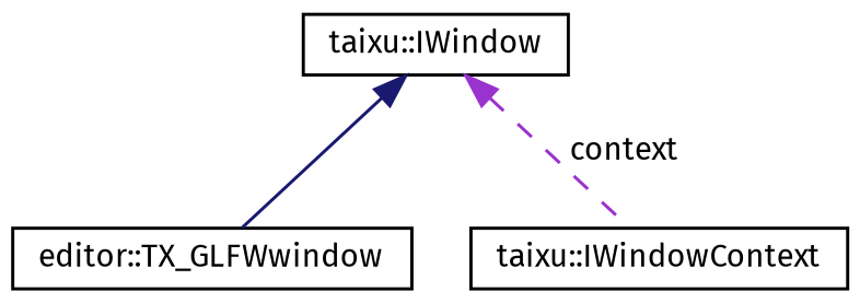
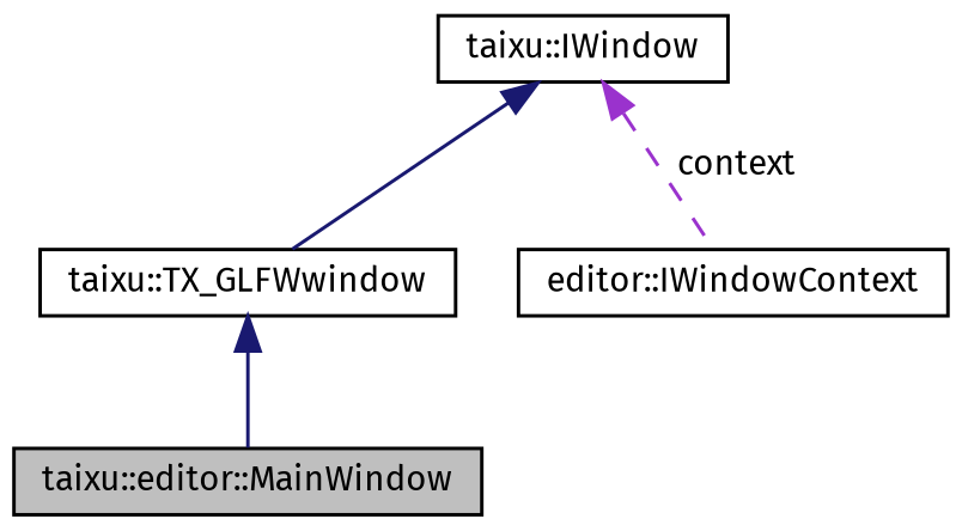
  digraph {
    fontname="Fira Sans"
    node [color=black fillcolor=white fontname="Fira Sans" fontsize=10 shape=record style=filled]
    edge [color=midnightblue dir=back fontname="Fira Sans" fontsize=10 labelfontname=Helvetica labelfontsize=10 style=solid]
-   n2 [height=0.2 label="editor::TX_GLFWwindow" width=0.4]
+   n1 [fillcolor=grey75 fontcolor=black height=0.2 label="taixu::editor::MainWindow" width=0.4]
+   n2 [height=0.2 label="taixu::TX_GLFWwindow" width=0.4]
    n3 [height=0.2 label="taixu::IWindow" width=0.4]
-   n4 [height=0.2 label="taixu::IWindowContext" width=0.4]
+   n4 [height=0.2 label="editor::IWindowContext" width=0.4]
+   n2 -> n1
    n3 -> n2
    n3 -> n4 [color=darkorchid3 label=" context" style=dashed]
  }
